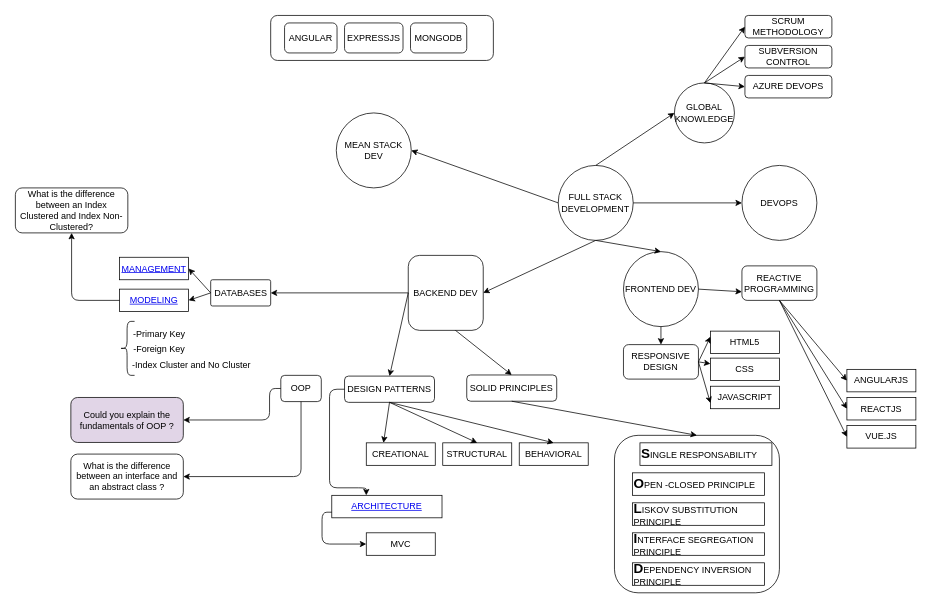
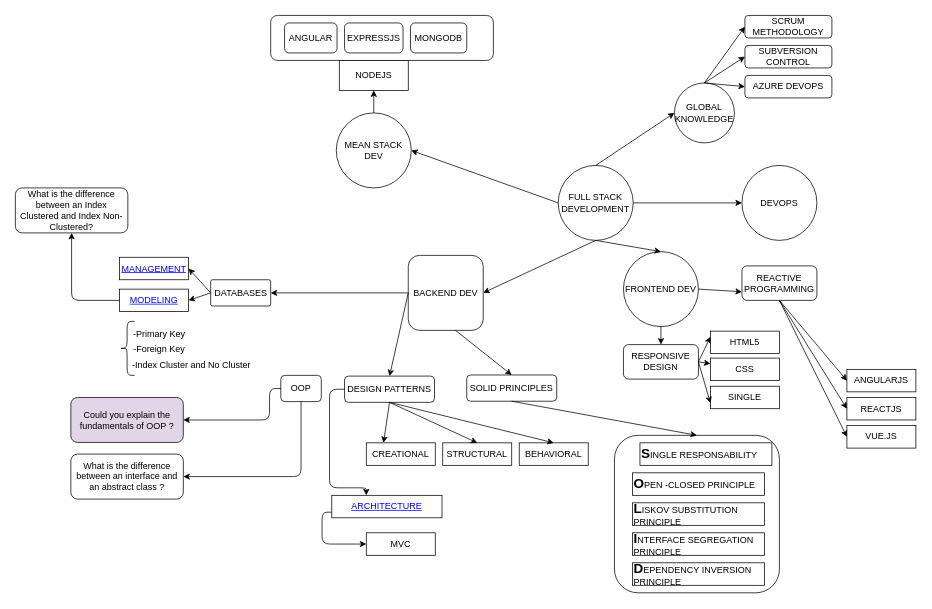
  <mxCell id="0" />
  <mxCell id="1" parent="0" />
  <mxCell id="2" value="" style="rounded=1;whiteSpace=wrap;html=1;align=left;" parent="1" vertex="1"><mxGeometry x="819" y="580" width="220" height="210" as="geometry" /></mxCell>
  <mxCell id="3" value="" style="endArrow=classic;html=1;exitX=0;exitY=0.5;exitDx=0;exitDy=0;entryX=0.5;entryY=0;entryDx=0;entryDy=0;" parent="1" source="14" target="31" edge="1"><mxGeometry width="50" height="50" relative="1" as="geometry"><mxPoint x="759" y="490" as="sourcePoint" /><mxPoint x="809" y="440" as="targetPoint" /></mxGeometry></mxCell>
  <mxCell id="4" value="" style="rounded=1;whiteSpace=wrap;html=1;" parent="1" vertex="1"><mxGeometry x="360.5" y="20" width="297" height="60" as="geometry" /></mxCell>
  <mxCell id="5" value="FULL STACK DEVELOPMENT" style="ellipse;whiteSpace=wrap;html=1;aspect=fixed;" parent="1" vertex="1"><mxGeometry x="744" y="220" width="100" height="100" as="geometry" /></mxCell>
  <mxCell id="6" value="MEAN STACK DEV" style="ellipse;whiteSpace=wrap;html=1;aspect=fixed;" parent="1" vertex="1"><mxGeometry x="448" y="150" width="100" height="100" as="geometry" /></mxCell>
  <mxCell id="7" value="DEVOPS" style="ellipse;whiteSpace=wrap;html=1;aspect=fixed;" parent="1" vertex="1"><mxGeometry x="989" y="220" width="100" height="100" as="geometry" /></mxCell>
  <mxCell id="8" value="EXPRESSJS" style="rounded=1;whiteSpace=wrap;html=1;" parent="1" vertex="1"><mxGeometry x="459" y="30" width="78" height="40" as="geometry" /></mxCell>
  <mxCell id="9" value="MONGODB" style="rounded=1;whiteSpace=wrap;html=1;" parent="1" vertex="1"><mxGeometry x="547" y="30" width="75" height="40" as="geometry" /></mxCell>
  <mxCell id="10" value="ANGULAR" style="rounded=1;whiteSpace=wrap;html=1;" parent="1" vertex="1"><mxGeometry x="379" y="30" width="70" height="40" as="geometry" /></mxCell>
+ <mxCell id="11" value="NODEJS" style="rounded=0;whiteSpace=wrap;html=1;" parent="1" vertex="1"><mxGeometry x="452" y="80" width="92" height="40" as="geometry" /></mxCell>
+ <mxCell id="12" value="" style="endArrow=classic;html=1;exitX=0.5;exitY=0;exitDx=0;exitDy=0;entryX=0.5;entryY=1;entryDx=0;entryDy=0;" parent="1" source="6" target="11" edge="1"><mxGeometry width="50" height="50" relative="1" as="geometry"><mxPoint x="659" y="190" as="sourcePoint" /><mxPoint x="709" y="140" as="targetPoint" /></mxGeometry></mxCell>
  <mxCell id="13" value="" style="endArrow=classic;html=1;entryX=1;entryY=0.5;entryDx=0;entryDy=0;exitX=0;exitY=0.5;exitDx=0;exitDy=0;" parent="1" source="5" target="6" edge="1"><mxGeometry width="50" height="50" relative="1" as="geometry"><mxPoint x="629" y="350" as="sourcePoint" /><mxPoint x="679" y="300" as="targetPoint" /></mxGeometry></mxCell>
  <mxCell id="14" value="BACKEND DEV" style="whiteSpace=wrap;html=1;aspect=fixed;rounded=1;" parent="1" vertex="1"><mxGeometry x="544" y="340" width="100" height="100" as="geometry" /></mxCell>
  <mxCell id="15" value="FRONTEND DEV" style="ellipse;whiteSpace=wrap;html=1;aspect=fixed;" parent="1" vertex="1"><mxGeometry x="831" y="335" width="100" height="100" as="geometry" /></mxCell>
  <mxCell id="16" value="" style="endArrow=classic;html=1;exitX=0.5;exitY=1;exitDx=0;exitDy=0;entryX=1;entryY=0.5;entryDx=0;entryDy=0;" parent="1" source="5" target="14" edge="1"><mxGeometry width="50" height="50" relative="1" as="geometry"><mxPoint x="419" y="320" as="sourcePoint" /><mxPoint x="469" y="270" as="targetPoint" /></mxGeometry></mxCell>
  <mxCell id="17" value="" style="endArrow=classic;html=1;exitX=0.5;exitY=1;exitDx=0;exitDy=0;entryX=0.5;entryY=0;entryDx=0;entryDy=0;" parent="1" source="5" target="15" edge="1"><mxGeometry width="50" height="50" relative="1" as="geometry"><mxPoint x="919" y="410" as="sourcePoint" /><mxPoint x="969" y="360" as="targetPoint" /></mxGeometry></mxCell>
  <mxCell id="18" value="OOP" style="rounded=1;whiteSpace=wrap;html=1;" parent="1" vertex="1"><mxGeometry x="374" y="500" width="54" height="35" as="geometry" /></mxCell>
  <mxCell id="19" value="DESIGN PATTERNS" style="rounded=1;whiteSpace=wrap;html=1;" parent="1" vertex="1"><mxGeometry x="459" y="501" width="120" height="35" as="geometry" /></mxCell>
  <mxCell id="20" value="CREATIONAL" style="rounded=0;whiteSpace=wrap;html=1;" parent="1" vertex="1"><mxGeometry x="488" y="590" width="92" height="30" as="geometry" /></mxCell>
  <mxCell id="21" value="STRUCTURAL" style="rounded=0;whiteSpace=wrap;html=1;" parent="1" vertex="1"><mxGeometry x="590" y="590" width="92" height="30" as="geometry" /></mxCell>
  <mxCell id="22" value="BEHAVIORAL" style="rounded=0;whiteSpace=wrap;html=1;" parent="1" vertex="1"><mxGeometry x="692" y="590" width="92" height="30" as="geometry" /></mxCell>
  <mxCell id="23" value="" style="endArrow=classic;html=1;exitX=0.5;exitY=1;exitDx=0;exitDy=0;entryX=0.25;entryY=0;entryDx=0;entryDy=0;" parent="1" source="19" target="20" edge="1"><mxGeometry width="50" height="50" relative="1" as="geometry"><mxPoint x="559" y="730" as="sourcePoint" /><mxPoint x="609" y="680" as="targetPoint" /></mxGeometry></mxCell>
  <mxCell id="24" value="" style="endArrow=classic;html=1;exitX=0.5;exitY=1;exitDx=0;exitDy=0;entryX=0.5;entryY=0;entryDx=0;entryDy=0;" parent="1" source="19" target="21" edge="1"><mxGeometry width="50" height="50" relative="1" as="geometry"><mxPoint x="669" y="570" as="sourcePoint" /><mxPoint x="719" y="520" as="targetPoint" /></mxGeometry></mxCell>
  <mxCell id="25" value="" style="endArrow=classic;html=1;exitX=0.5;exitY=1;exitDx=0;exitDy=0;entryX=0.5;entryY=0;entryDx=0;entryDy=0;" parent="1" source="19" target="22" edge="1"><mxGeometry width="50" height="50" relative="1" as="geometry"><mxPoint x="689" y="580" as="sourcePoint" /><mxPoint x="739" y="530" as="targetPoint" /></mxGeometry></mxCell>
  <mxCell id="26" value="" style="edgeStyle=segmentEdgeStyle;endArrow=classic;html=1;exitX=0;exitY=0.5;exitDx=0;exitDy=0;" parent="1" source="19" target="27" edge="1"><mxGeometry width="50" height="50" relative="1" as="geometry"><mxPoint x="479" y="790" as="sourcePoint" /><mxPoint x="479" y="650" as="targetPoint" /><Array as="points"><mxPoint x="439" y="518" /><mxPoint x="439" y="650" /><mxPoint x="488" y="650" /></Array></mxGeometry></mxCell>
  <mxCell id="27" value="&lt;a href=&quot;https://medium.com/@maniakhitoccori/los-10-patrones-comunes-de-arquitectura-de-software-d8b9047edf0b&quot;&gt;ARCHITECTURE&lt;/a&gt;" style="rounded=0;whiteSpace=wrap;html=1;" parent="1" vertex="1"><mxGeometry x="442" y="660" width="147" height="30" as="geometry" /></mxCell>
  <mxCell id="28" value="MVC" style="rounded=0;whiteSpace=wrap;html=1;" parent="1" vertex="1"><mxGeometry x="488" y="710" width="92" height="30" as="geometry" /></mxCell>
  <mxCell id="29" value="" style="endArrow=classic;html=1;exitX=0;exitY=0.5;exitDx=0;exitDy=0;entryX=0.5;entryY=0;entryDx=0;entryDy=0;" parent="1" source="14" target="19" edge="1"><mxGeometry width="50" height="50" relative="1" as="geometry"><mxPoint x="389" y="370" as="sourcePoint" /><mxPoint x="439" y="320" as="targetPoint" /></mxGeometry></mxCell>
  <mxCell id="30" value="" style="edgeStyle=elbowEdgeStyle;elbow=horizontal;endArrow=classic;html=1;exitX=0;exitY=0.75;exitDx=0;exitDy=0;entryX=0;entryY=0.5;entryDx=0;entryDy=0;" parent="1" source="27" target="28" edge="1"><mxGeometry width="50" height="50" relative="1" as="geometry"><mxPoint x="389" y="760" as="sourcePoint" /><mxPoint x="439" y="710" as="targetPoint" /><Array as="points"><mxPoint x="429" y="710" /></Array></mxGeometry></mxCell>
  <mxCell id="31" value="SOLID PRINCIPLES" style="rounded=1;whiteSpace=wrap;html=1;" parent="1" vertex="1"><mxGeometry x="622" y="499.5" width="120" height="35" as="geometry" /></mxCell>
  <mxCell id="32" value="&lt;b&gt;&lt;font style=&quot;font-size: 18px&quot;&gt;S&lt;/font&gt;&lt;/b&gt;INGLE RESPONSABILITY" style="rounded=0;whiteSpace=wrap;html=1;align=left;" parent="1" vertex="1"><mxGeometry x="853" y="590" width="176" height="30" as="geometry" /></mxCell>
  <mxCell id="33" value="&lt;b&gt;&lt;font style=&quot;font-size: 18px&quot;&gt;O&lt;/font&gt;&lt;/b&gt;PEN -CLOSED PRINCIPLE" style="rounded=0;whiteSpace=wrap;html=1;align=left;" parent="1" vertex="1"><mxGeometry x="843" y="630" width="176" height="30" as="geometry" /></mxCell>
  <mxCell id="34" value="&lt;span style=&quot;font-size: 18px&quot;&gt;&lt;b&gt;L&lt;/b&gt;&lt;/span&gt;ISKOV SUBSTITUTION PRINCIPLE" style="rounded=0;whiteSpace=wrap;html=1;align=left;" parent="1" vertex="1"><mxGeometry x="843" y="670" width="176" height="30" as="geometry" /></mxCell>
  <mxCell id="35" value="&lt;span style=&quot;font-size: 18px&quot;&gt;&lt;b&gt;I&lt;/b&gt;&lt;/span&gt;NTERFACE SEGREGATION PRINCIPLE" style="rounded=0;whiteSpace=wrap;html=1;align=left;" parent="1" vertex="1"><mxGeometry x="843" y="710" width="176" height="30" as="geometry" /></mxCell>
  <mxCell id="36" value="&lt;span style=&quot;font-size: 18px&quot;&gt;&lt;b&gt;D&lt;/b&gt;&lt;/span&gt;EPENDENCY INVERSION PRINCIPLE" style="rounded=0;whiteSpace=wrap;html=1;align=left;" parent="1" vertex="1"><mxGeometry x="843" y="750" width="176" height="30" as="geometry" /></mxCell>
  <mxCell id="37" value="" style="endArrow=classic;html=1;exitX=0.5;exitY=1;exitDx=0;exitDy=0;entryX=0.5;entryY=0;entryDx=0;entryDy=0;" parent="1" source="31" target="2" edge="1"><mxGeometry width="50" height="50" relative="1" as="geometry"><mxPoint x="859" y="540" as="sourcePoint" /><mxPoint x="909" y="490" as="targetPoint" /></mxGeometry></mxCell>
  <mxCell id="38" value="DATABASES" style="rounded=1;whiteSpace=wrap;html=1;arcSize=7;" parent="1" vertex="1"><mxGeometry x="280.5" y="372.5" width="80" height="35" as="geometry" /></mxCell>
  <mxCell id="39" value="" style="endArrow=classic;html=1;exitX=0;exitY=0.5;exitDx=0;exitDy=0;entryX=1;entryY=0.5;entryDx=0;entryDy=0;" parent="1" source="14" target="38" edge="1"><mxGeometry width="50" height="50" relative="1" as="geometry"><mxPoint x="469" y="340" as="sourcePoint" /><mxPoint x="519" y="290" as="targetPoint" /></mxGeometry></mxCell>
  <mxCell id="40" value="&lt;a href=&quot;https://www.geeksforgeeks.org/sql-ddl-dql-dml-dcl-tcl-commands/&quot;&gt;MANAGEMENT&lt;/a&gt;" style="rounded=0;whiteSpace=wrap;html=1;" parent="1" vertex="1"><mxGeometry x="159" y="342.5" width="92" height="30" as="geometry" /></mxCell>
  <mxCell id="41" value="&lt;a href=&quot;http://localhost/commonquestions/index.php?id=1&quot;&gt;MODELING&lt;/a&gt;" style="rounded=0;whiteSpace=wrap;html=1;" parent="1" vertex="1"><mxGeometry x="159" y="385" width="92" height="30" as="geometry" /></mxCell>
  <mxCell id="42" value="" style="endArrow=classic;html=1;exitX=0;exitY=0.5;exitDx=0;exitDy=0;entryX=1;entryY=0.5;entryDx=0;entryDy=0;" parent="1" source="38" target="40" edge="1"><mxGeometry width="50" height="50" relative="1" as="geometry"><mxPoint x="199" y="550" as="sourcePoint" /><mxPoint x="249" y="500" as="targetPoint" /></mxGeometry></mxCell>
  <mxCell id="43" value="" style="endArrow=classic;html=1;exitX=0;exitY=0.5;exitDx=0;exitDy=0;entryX=1;entryY=0.5;entryDx=0;entryDy=0;" parent="1" source="38" target="41" edge="1"><mxGeometry width="50" height="50" relative="1" as="geometry"><mxPoint x="239" y="590" as="sourcePoint" /><mxPoint x="289" y="540" as="targetPoint" /></mxGeometry></mxCell>
  <mxCell id="44" value="" style="shape=curlyBracket;whiteSpace=wrap;html=1;rounded=1;align=left;" parent="1" vertex="1"><mxGeometry x="159" y="428" width="20" height="72" as="geometry" /></mxCell>
  <mxCell id="45" value="-Primary Key" style="text;html=1;strokeColor=none;fillColor=none;align=center;verticalAlign=middle;whiteSpace=wrap;rounded=0;" parent="1" vertex="1"><mxGeometry x="170" y="436" width="84" height="20" as="geometry" /></mxCell>
  <mxCell id="46" value="-Foreign Key" style="text;html=1;strokeColor=none;fillColor=none;align=center;verticalAlign=middle;whiteSpace=wrap;rounded=0;" parent="1" vertex="1"><mxGeometry x="170" y="456" width="84" height="20" as="geometry" /></mxCell>
  <mxCell id="47" value="-Index Cluster and No Cluster" style="text;html=1;strokeColor=none;fillColor=none;align=center;verticalAlign=middle;whiteSpace=wrap;rounded=0;" parent="1" vertex="1"><mxGeometry x="170" y="477" width="170" height="20" as="geometry" /></mxCell>
  <mxCell id="48" value="REACTIVE PROGRAMMING" style="rounded=1;whiteSpace=wrap;html=1;align=center;" parent="1" vertex="1"><mxGeometry x="989" y="354" width="100" height="46" as="geometry" /></mxCell>
  <mxCell id="49" value="" style="endArrow=classic;html=1;exitX=1;exitY=0.5;exitDx=0;exitDy=0;entryX=0;entryY=0.75;entryDx=0;entryDy=0;" parent="1" source="15" target="48" edge="1"><mxGeometry width="50" height="50" relative="1" as="geometry"><mxPoint x="1089" y="570" as="sourcePoint" /><mxPoint x="1139" y="520" as="targetPoint" /></mxGeometry></mxCell>
  <mxCell id="50" value="ANGULARJS" style="rounded=0;whiteSpace=wrap;html=1;" parent="1" vertex="1"><mxGeometry x="1129" y="492" width="92" height="30" as="geometry" /></mxCell>
  <mxCell id="51" value="REACTJS" style="rounded=0;whiteSpace=wrap;html=1;" parent="1" vertex="1"><mxGeometry x="1129" y="529.5" width="92" height="30" as="geometry" /></mxCell>
  <mxCell id="52" value="VUE.JS" style="rounded=0;whiteSpace=wrap;html=1;" parent="1" vertex="1"><mxGeometry x="1129" y="567" width="92" height="30" as="geometry" /></mxCell>
  <mxCell id="53" value="" style="endArrow=classic;html=1;exitX=0.5;exitY=1;exitDx=0;exitDy=0;entryX=0;entryY=0.5;entryDx=0;entryDy=0;" parent="1" source="48" target="50" edge="1"><mxGeometry width="50" height="50" relative="1" as="geometry"><mxPoint x="1029" y="520" as="sourcePoint" /><mxPoint x="1079" y="470" as="targetPoint" /></mxGeometry></mxCell>
  <mxCell id="54" value="" style="endArrow=classic;html=1;exitX=0.5;exitY=1;exitDx=0;exitDy=0;entryX=0;entryY=0.5;entryDx=0;entryDy=0;" parent="1" source="48" target="51" edge="1"><mxGeometry width="50" height="50" relative="1" as="geometry"><mxPoint x="1059" y="540" as="sourcePoint" /><mxPoint x="1109" y="490" as="targetPoint" /></mxGeometry></mxCell>
  <mxCell id="55" value="" style="endArrow=classic;html=1;exitX=0.5;exitY=1;exitDx=0;exitDy=0;entryX=0;entryY=0.5;entryDx=0;entryDy=0;" parent="1" source="48" target="52" edge="1"><mxGeometry width="50" height="50" relative="1" as="geometry"><mxPoint x="1009" y="560" as="sourcePoint" /><mxPoint x="1059" y="510" as="targetPoint" /></mxGeometry></mxCell>
  <mxCell id="56" value="RESPONSIVE DESIGN" style="rounded=1;whiteSpace=wrap;html=1;align=center;" parent="1" vertex="1"><mxGeometry x="831" y="459" width="100" height="46" as="geometry" /></mxCell>
  <mxCell id="57" value="" style="endArrow=classic;html=1;exitX=0.5;exitY=1;exitDx=0;exitDy=0;" parent="1" source="15" target="56" edge="1"><mxGeometry width="50" height="50" relative="1" as="geometry"><mxPoint x="1029" y="550" as="sourcePoint" /><mxPoint x="1079" y="500" as="targetPoint" /></mxGeometry></mxCell>
  <mxCell id="58" value="HTML5" style="rounded=0;whiteSpace=wrap;html=1;" parent="1" vertex="1"><mxGeometry x="947" y="441" width="92" height="30" as="geometry" /></mxCell>
  <mxCell id="59" value="CSS" style="rounded=0;whiteSpace=wrap;html=1;" parent="1" vertex="1"><mxGeometry x="947" y="477" width="92" height="30" as="geometry" /></mxCell>
- <mxCell id="60" value="JAVASCRIPT" style="rounded=0;whiteSpace=wrap;html=1;" parent="1" vertex="1"><mxGeometry x="947" y="514.5" width="92" height="30" as="geometry" /></mxCell>
+ <mxCell id="60" value="SINGLE" style="rounded=0;whiteSpace=wrap;html=1;" parent="1" vertex="1"><mxGeometry x="947" y="514.5" width="92" height="30" as="geometry" /></mxCell>
  <mxCell id="61" value="" style="endArrow=classic;html=1;exitX=1;exitY=0.5;exitDx=0;exitDy=0;entryX=0;entryY=0.75;entryDx=0;entryDy=0;" parent="1" source="56" target="60" edge="1"><mxGeometry width="50" height="50" relative="1" as="geometry"><mxPoint x="1159" y="680" as="sourcePoint" /><mxPoint x="1209" y="630" as="targetPoint" /></mxGeometry></mxCell>
  <mxCell id="62" value="" style="endArrow=classic;html=1;exitX=1;exitY=0.5;exitDx=0;exitDy=0;entryX=0;entryY=0.25;entryDx=0;entryDy=0;" parent="1" source="56" target="59" edge="1"><mxGeometry width="50" height="50" relative="1" as="geometry"><mxPoint x="1149" y="680" as="sourcePoint" /><mxPoint x="1199" y="630" as="targetPoint" /></mxGeometry></mxCell>
  <mxCell id="63" value="" style="endArrow=classic;html=1;exitX=1;exitY=0.5;exitDx=0;exitDy=0;entryX=0;entryY=0.25;entryDx=0;entryDy=0;" parent="1" source="56" target="58" edge="1"><mxGeometry width="50" height="50" relative="1" as="geometry"><mxPoint x="1139" y="710" as="sourcePoint" /><mxPoint x="1189" y="660" as="targetPoint" /></mxGeometry></mxCell>
  <mxCell id="64" value="" style="endArrow=classic;html=1;exitX=1;exitY=0.5;exitDx=0;exitDy=0;" parent="1" source="5" target="7" edge="1"><mxGeometry width="50" height="50" relative="1" as="geometry"><mxPoint x="1189" y="310" as="sourcePoint" /><mxPoint x="1239" y="260" as="targetPoint" /></mxGeometry></mxCell>
  <mxCell id="65" value="GLOBAL KNOWLEDGE" style="ellipse;whiteSpace=wrap;html=1;aspect=fixed;align=center;" parent="1" vertex="1"><mxGeometry x="899" y="110" width="80" height="80" as="geometry" /></mxCell>
  <mxCell id="66" value="" style="endArrow=classic;html=1;exitX=0.5;exitY=0;exitDx=0;exitDy=0;entryX=0;entryY=0.5;entryDx=0;entryDy=0;" parent="1" source="5" target="65" edge="1"><mxGeometry width="50" height="50" relative="1" as="geometry"><mxPoint x="749" y="190" as="sourcePoint" /><mxPoint x="799" y="140" as="targetPoint" /></mxGeometry></mxCell>
  <mxCell id="67" value="SCRUM METHODOLOGY" style="rounded=1;whiteSpace=wrap;html=1;align=center;" parent="1" vertex="1"><mxGeometry x="993" y="20" width="116" height="30" as="geometry" /></mxCell>
  <mxCell id="68" value="SUBVERSION CONTROL" style="rounded=1;whiteSpace=wrap;html=1;align=center;" parent="1" vertex="1"><mxGeometry x="993" y="60" width="116" height="30" as="geometry" /></mxCell>
  <mxCell id="69" value="" style="endArrow=classic;html=1;exitX=0.5;exitY=0;exitDx=0;exitDy=0;entryX=0;entryY=0.5;entryDx=0;entryDy=0;" parent="1" source="65" target="67" edge="1"><mxGeometry width="50" height="50" relative="1" as="geometry"><mxPoint x="1069" y="210" as="sourcePoint" /><mxPoint x="1119" y="160" as="targetPoint" /></mxGeometry></mxCell>
  <mxCell id="70" value="" style="endArrow=classic;html=1;exitX=0.5;exitY=0;exitDx=0;exitDy=0;entryX=0;entryY=0.5;entryDx=0;entryDy=0;" parent="1" source="65" target="68" edge="1"><mxGeometry width="50" height="50" relative="1" as="geometry"><mxPoint x="1089" y="220" as="sourcePoint" /><mxPoint x="1139" y="170" as="targetPoint" /></mxGeometry></mxCell>
  <mxCell id="71" value="AZURE DEVOPS" style="rounded=1;whiteSpace=wrap;html=1;align=center;" parent="1" vertex="1"><mxGeometry x="993" y="100" width="116" height="30" as="geometry" /></mxCell>
  <mxCell id="72" value="" style="endArrow=classic;html=1;exitX=0.5;exitY=0;exitDx=0;exitDy=0;entryX=0;entryY=0.5;entryDx=0;entryDy=0;" parent="1" source="65" target="71" edge="1"><mxGeometry width="50" height="50" relative="1" as="geometry"><mxPoint x="1059" y="210" as="sourcePoint" /><mxPoint x="1109" y="160" as="targetPoint" /></mxGeometry></mxCell>
  <mxCell id="73" value="What is the difference between an Index Clustered and Index Non-Clustered?" style="rounded=1;whiteSpace=wrap;html=1;" vertex="1" parent="1"><mxGeometry x="20" y="250" width="150" height="60" as="geometry" /></mxCell>
  <mxCell id="74" value="" style="edgeStyle=elbowEdgeStyle;elbow=horizontal;endArrow=classic;html=1;exitX=0;exitY=0.5;exitDx=0;exitDy=0;entryX=0.5;entryY=1;entryDx=0;entryDy=0;" edge="1" parent="1" source="41" target="73"><mxGeometry width="50" height="50" relative="1" as="geometry"><mxPoint x="39" y="440" as="sourcePoint" /><mxPoint x="89" y="390" as="targetPoint" /><Array as="points"><mxPoint x="95" y="350" /></Array></mxGeometry></mxCell>
  <mxCell id="75" value="Could you explain the fundamentals of OOP ?" style="rounded=1;whiteSpace=wrap;html=1;fillColor=#e1d5e7;" vertex="1" parent="1"><mxGeometry x="94" y="529.5" width="150" height="60" as="geometry" /></mxCell>
  <mxCell id="76" value="" style="edgeStyle=segmentEdgeStyle;endArrow=classic;html=1;exitX=0;exitY=0.5;exitDx=0;exitDy=0;entryX=1;entryY=0.5;entryDx=0;entryDy=0;" edge="1" parent="1" source="18" target="75"><mxGeometry width="50" height="50" relative="1" as="geometry"><mxPoint x="319" y="650" as="sourcePoint" /><mxPoint x="369" y="600" as="targetPoint" /><Array as="points"><mxPoint y="518" x="359" /><mxPoint y="560" x="359" /></Array></mxGeometry></mxCell>
  <mxCell id="77" value="What is the difference between an interface and an abstract class ?" style="rounded=1;whiteSpace=wrap;html=1;" vertex="1" parent="1"><mxGeometry x="94" y="605" width="150" height="60" as="geometry" /></mxCell>
  <mxCell id="78" value="" style="edgeStyle=elbowEdgeStyle;elbow=horizontal;endArrow=classic;html=1;exitX=0.5;exitY=1;exitDx=0;exitDy=0;entryX=1;entryY=0.5;entryDx=0;entryDy=0;" edge="1" parent="1" source="18" target="77"><mxGeometry width="50" height="50" relative="1" as="geometry"><mxPoint x="379" y="660" as="sourcePoint" /><mxPoint x="429" y="610" as="targetPoint" /><Array as="points"><mxPoint x="401" y="600" /></Array></mxGeometry></mxCell>
